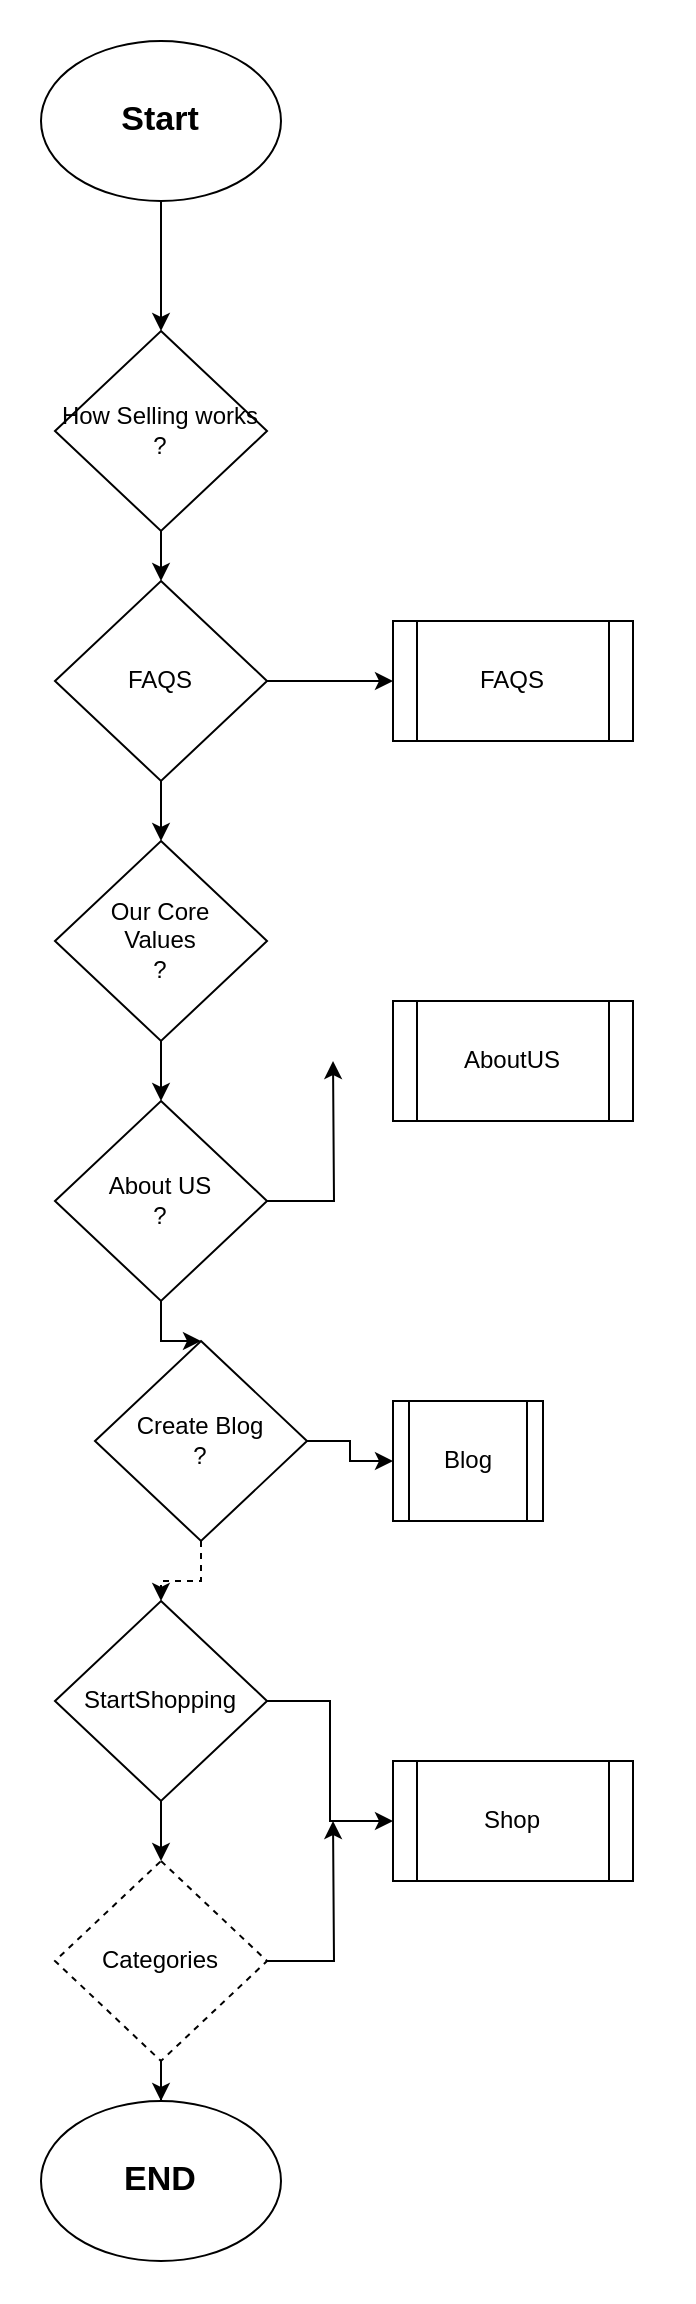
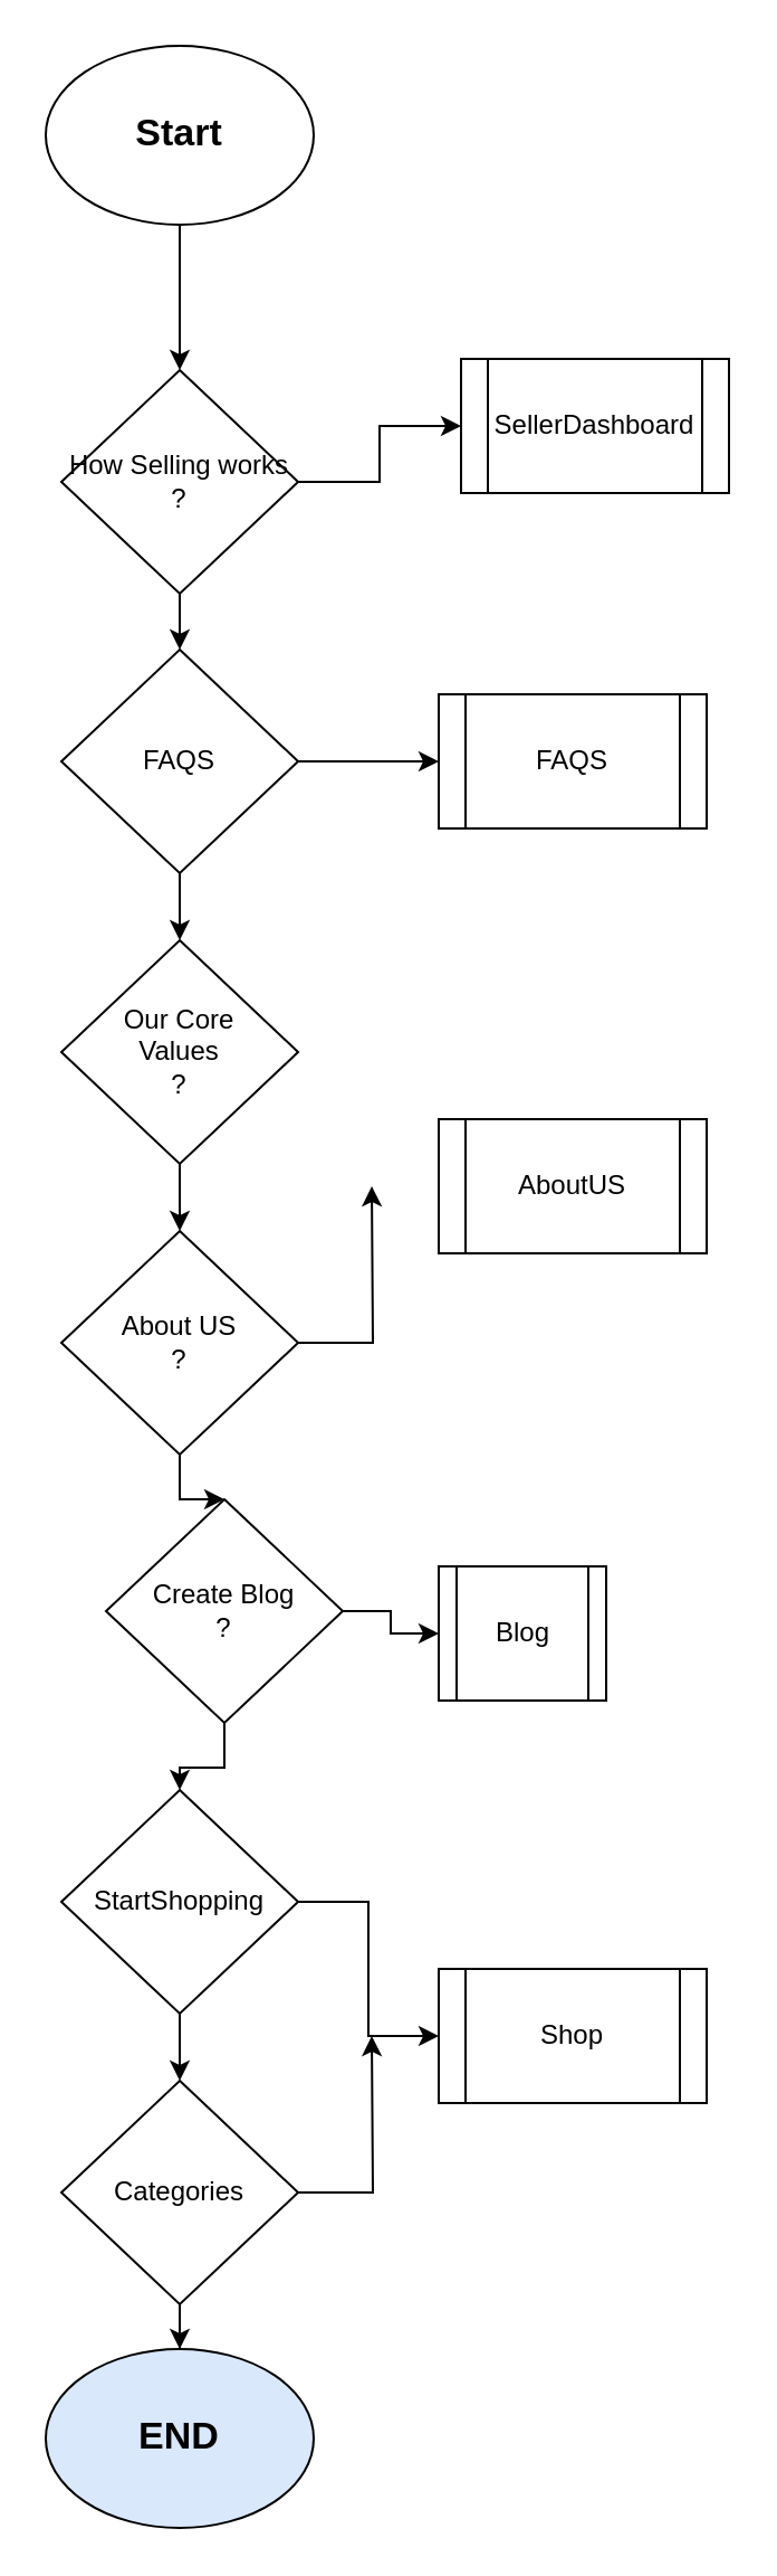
  <mxCell id="0" />
  <mxCell id="1" parent="0" />
  <mxCell id="2" value="" style="edgeStyle=orthogonalEdgeStyle;rounded=0;orthogonalLoop=1;jettySize=auto;html=1;" edge="1" parent="1" source="3" target="6"><mxGeometry relative="1" as="geometry" /></mxCell>
  <mxCell id="3" value="&lt;b&gt;&lt;font style=&quot;font-size: 17px&quot;&gt;Start&lt;/font&gt;&lt;/b&gt;" style="ellipse;whiteSpace=wrap;html=1;" vertex="1" parent="1"><mxGeometry x="20" y="20" width="120" height="80" as="geometry" /></mxCell>
+ <mxCell id="4" value="" style="edgeStyle=orthogonalEdgeStyle;rounded=0;orthogonalLoop=1;jettySize=auto;html=1;" edge="1" parent="1" source="6" target="7"><mxGeometry relative="1" as="geometry" /></mxCell>
  <mxCell id="5" value="" style="edgeStyle=orthogonalEdgeStyle;rounded=0;orthogonalLoop=1;jettySize=auto;html=1;" edge="1" parent="1" source="6" target="10"><mxGeometry relative="1" as="geometry" /></mxCell>
  <mxCell id="6" value="How Selling works&lt;br&gt;?" style="rhombus;whiteSpace=wrap;html=1;" vertex="1" parent="1"><mxGeometry x="27" y="165" width="106" height="100" as="geometry" /></mxCell>
+ <mxCell id="7" value="SellerDashboard" style="shape=process;whiteSpace=wrap;html=1;backgroundOutline=1;" vertex="1" parent="1"><mxGeometry x="206" y="160" width="120" height="60" as="geometry" /></mxCell>
  <mxCell id="8" value="" style="edgeStyle=orthogonalEdgeStyle;rounded=0;orthogonalLoop=1;jettySize=auto;html=1;" edge="1" parent="1" source="10" target="11"><mxGeometry relative="1" as="geometry" /></mxCell>
  <mxCell id="9" value="" style="edgeStyle=orthogonalEdgeStyle;rounded=0;orthogonalLoop=1;jettySize=auto;html=1;" edge="1" parent="1" source="10" target="13"><mxGeometry relative="1" as="geometry" /></mxCell>
  <mxCell id="10" value="FAQS" style="rhombus;whiteSpace=wrap;html=1;" vertex="1" parent="1"><mxGeometry x="27" y="290" width="106" height="100" as="geometry" /></mxCell>
  <mxCell id="11" value="FAQS" style="shape=process;whiteSpace=wrap;html=1;backgroundOutline=1;" vertex="1" parent="1"><mxGeometry x="196" y="310" width="120" height="60" as="geometry" /></mxCell>
  <mxCell id="12" value="" style="edgeStyle=orthogonalEdgeStyle;rounded=0;orthogonalLoop=1;jettySize=auto;html=1;" edge="1" parent="1" source="13" target="16"><mxGeometry relative="1" as="geometry" /></mxCell>
  <mxCell id="13" value="Our Core&lt;br&gt;Values&lt;br&gt;?" style="rhombus;whiteSpace=wrap;html=1;" vertex="1" parent="1"><mxGeometry x="27" y="420" width="106" height="100" as="geometry" /></mxCell>
  <mxCell id="14" style="edgeStyle=orthogonalEdgeStyle;rounded=0;orthogonalLoop=1;jettySize=auto;html=1;" edge="1" parent="1" source="16"><mxGeometry relative="1" as="geometry"><mxPoint x="166" y="530" as="targetPoint" /></mxGeometry></mxCell>
  <mxCell id="15" value="" style="edgeStyle=orthogonalEdgeStyle;rounded=0;orthogonalLoop=1;jettySize=auto;html=1;" edge="1" parent="1" source="16" target="20"><mxGeometry relative="1" as="geometry" /></mxCell>
  <mxCell id="16" value="About US&lt;br&gt;?" style="rhombus;whiteSpace=wrap;html=1;" vertex="1" parent="1"><mxGeometry x="27" y="550" width="106" height="100" as="geometry" /></mxCell>
  <mxCell id="17" value="AboutUS" style="shape=process;whiteSpace=wrap;html=1;backgroundOutline=1;" vertex="1" parent="1"><mxGeometry x="196" y="500" width="120" height="60" as="geometry" /></mxCell>
  <mxCell id="18" value="" style="edgeStyle=orthogonalEdgeStyle;rounded=0;orthogonalLoop=1;jettySize=auto;html=1;" edge="1" parent="1" source="20" target="21"><mxGeometry relative="1" as="geometry" /></mxCell>
- <mxCell id="19" value="" style="edgeStyle=orthogonalEdgeStyle;rounded=0;orthogonalLoop=1;jettySize=auto;html=1;dashed=1;" edge="1" parent="1" source="20" target="24"><mxGeometry relative="1" as="geometry" /></mxCell>
+ <mxCell id="19" value="" style="edgeStyle=orthogonalEdgeStyle;rounded=0;orthogonalLoop=1;jettySize=auto;html=1;" edge="1" parent="1" source="20" target="24"><mxGeometry relative="1" as="geometry" /></mxCell>
  <mxCell id="20" value="Create Blog&lt;br&gt;?" style="rhombus;whiteSpace=wrap;html=1;" vertex="1" parent="1"><mxGeometry x="47" y="670" width="106" height="100" as="geometry" /></mxCell>
  <mxCell id="21" value="Blog" style="shape=process;whiteSpace=wrap;html=1;backgroundOutline=1;" vertex="1" parent="1"><mxGeometry x="196" y="700" width="75" height="60" as="geometry" /></mxCell>
  <mxCell id="22" style="edgeStyle=orthogonalEdgeStyle;rounded=0;orthogonalLoop=1;jettySize=auto;html=1;entryX=0;entryY=0.5;entryDx=0;entryDy=0;" edge="1" parent="1" source="24" target="28"><mxGeometry relative="1" as="geometry" /></mxCell>
  <mxCell id="23" value="" style="edgeStyle=orthogonalEdgeStyle;rounded=0;orthogonalLoop=1;jettySize=auto;html=1;" edge="1" parent="1" source="24" target="27"><mxGeometry relative="1" as="geometry" /></mxCell>
  <mxCell id="24" value="StartShopping" style="rhombus;whiteSpace=wrap;html=1;" vertex="1" parent="1"><mxGeometry x="27" y="800" width="106" height="100" as="geometry" /></mxCell>
  <mxCell id="25" style="edgeStyle=orthogonalEdgeStyle;rounded=0;orthogonalLoop=1;jettySize=auto;html=1;" edge="1" parent="1" source="27"><mxGeometry relative="1" as="geometry"><mxPoint x="166" y="910" as="targetPoint" /></mxGeometry></mxCell>
  <mxCell id="26" value="" style="edgeStyle=orthogonalEdgeStyle;rounded=0;orthogonalLoop=1;jettySize=auto;html=1;" edge="1" parent="1" source="27" target="29"><mxGeometry relative="1" as="geometry" /></mxCell>
- <mxCell id="27" value="Categories" style="rhombus;whiteSpace=wrap;html=1;dashed=1;" vertex="1" parent="1"><mxGeometry x="27" y="930" width="106" height="100" as="geometry" /></mxCell>
+ <mxCell id="27" value="Categories" style="rhombus;whiteSpace=wrap;html=1;" vertex="1" parent="1"><mxGeometry x="27" y="930" width="106" height="100" as="geometry" /></mxCell>
  <mxCell id="28" value="Shop" style="shape=process;whiteSpace=wrap;html=1;backgroundOutline=1;" vertex="1" parent="1"><mxGeometry x="196" y="880" width="120" height="60" as="geometry" /></mxCell>
- <mxCell id="29" value="&lt;b&gt;&lt;font style=&quot;font-size: 17px&quot;&gt;END&lt;/font&gt;&lt;/b&gt;" style="ellipse;whiteSpace=wrap;html=1;" vertex="1" parent="1"><mxGeometry x="20" y="1050" width="120" height="80" as="geometry" /></mxCell>
+ <mxCell id="29" value="&lt;b&gt;&lt;font style=&quot;font-size: 17px&quot;&gt;END&lt;/font&gt;&lt;/b&gt;" style="ellipse;whiteSpace=wrap;html=1;fillColor=#dae8fc;" vertex="1" parent="1"><mxGeometry x="20" y="1050" width="120" height="80" as="geometry" /></mxCell>
